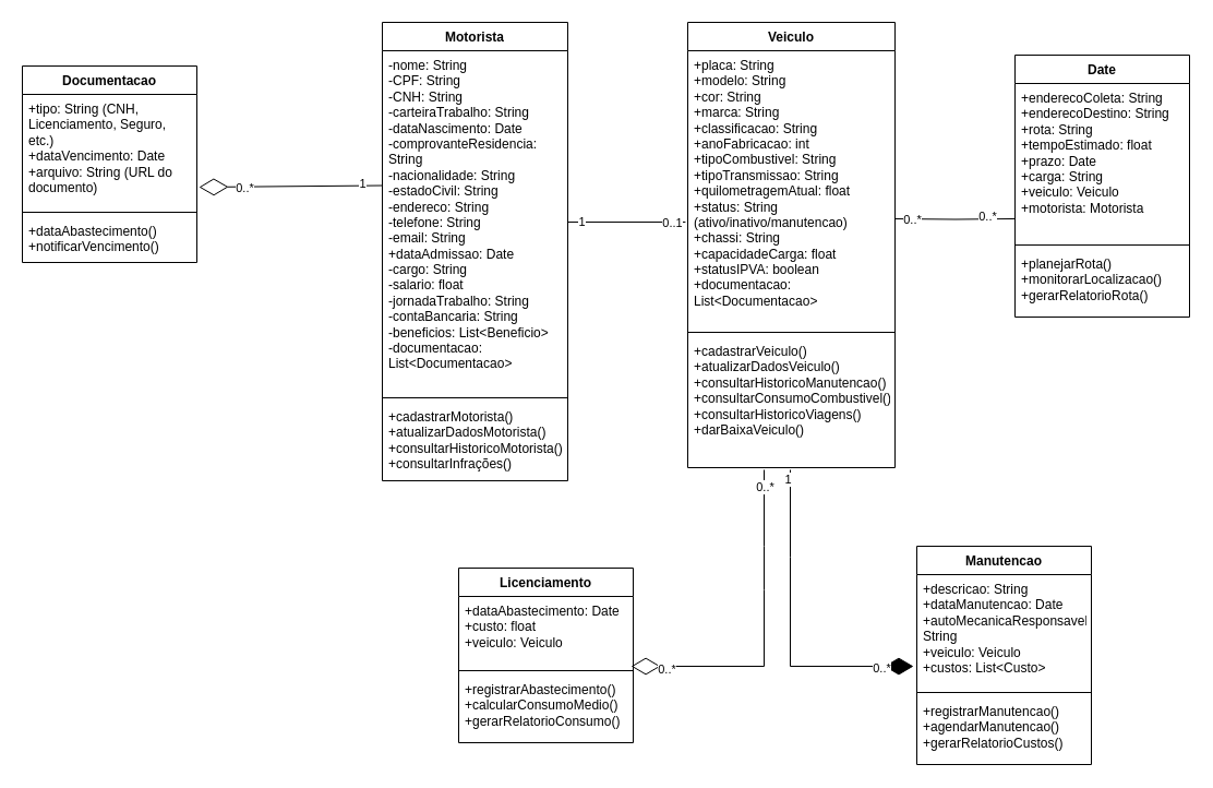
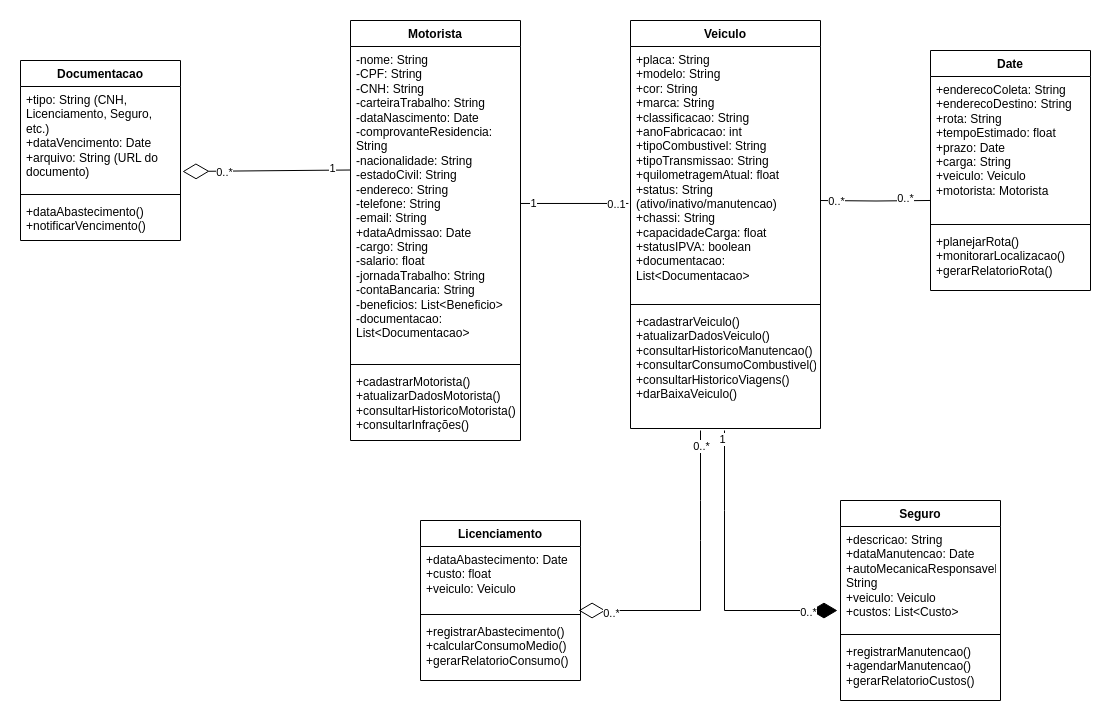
  <mxCell id="0" />
  <mxCell id="1" parent="0" />
  <mxCell id="2" value="Veiculo" style="swimlane;fontStyle=1;align=center;verticalAlign=top;childLayout=stackLayout;horizontal=1;startSize=26;horizontalStack=0;resizeParent=1;resizeParentMax=0;resizeLast=0;collapsible=1;marginBottom=0;whiteSpace=wrap;html=1;" parent="1" vertex="1"><mxGeometry x="630" y="20" width="190" height="408" as="geometry" /></mxCell>
  <mxCell id="3" value="&lt;div&gt;+placa: String&lt;/div&gt;&lt;div&gt;+modelo: String&lt;/div&gt;&lt;div&gt;+cor: String&lt;/div&gt;&lt;div&gt;+marca: String&lt;/div&gt;&lt;div&gt;+classificacao: String&lt;/div&gt;&lt;div&gt;+anoFabricacao: int&lt;/div&gt;&lt;div&gt;+tipoCombustivel: String&lt;/div&gt;&lt;div&gt;+tipoTransmissao: String&lt;/div&gt;&lt;div&gt;+quilometragemAtual: float&lt;/div&gt;&lt;div&gt;+status: String (ativo/inativo/manutencao)&lt;/div&gt;&lt;div&gt;+chassi: String&lt;/div&gt;&lt;div&gt;+capacidadeCarga: float&lt;/div&gt;&lt;div&gt;+statusIPVA: boolean&lt;/div&gt;&lt;div&gt;+documentacao: List&amp;lt;Documentacao&amp;gt;&lt;/div&gt;&lt;div&gt;&lt;br&gt;&lt;/div&gt;" style="text;strokeColor=none;fillColor=none;align=left;verticalAlign=top;spacingLeft=4;spacingRight=4;overflow=hidden;rotatable=0;points=[[0,0.5],[1,0.5]];portConstraint=eastwest;whiteSpace=wrap;html=1;" parent="2" vertex="1"><mxGeometry y="26" width="190" height="254" as="geometry" /></mxCell>
  <mxCell id="4" value="" style="line;strokeWidth=1;fillColor=none;align=left;verticalAlign=middle;spacingTop=-1;spacingLeft=3;spacingRight=3;rotatable=0;labelPosition=right;points=[];portConstraint=eastwest;strokeColor=inherit;" parent="2" vertex="1"><mxGeometry y="280" width="190" height="8" as="geometry" /></mxCell>
  <mxCell id="5" value="&lt;div&gt;+cadastrarVeiculo()&lt;/div&gt;&lt;div&gt;+atualizarDadosVeiculo()&lt;/div&gt;&lt;div&gt;+consultarHistoricoManutencao()&lt;/div&gt;&lt;div&gt;+consultarConsumoCombustivel()&lt;/div&gt;&lt;div&gt;+consultarHistoricoViagens()&lt;/div&gt;&lt;div&gt;+darBaixaVeiculo()&lt;/div&gt;" style="text;strokeColor=none;fillColor=none;align=left;verticalAlign=top;spacingLeft=4;spacingRight=4;overflow=hidden;rotatable=0;points=[[0,0.5],[1,0.5]];portConstraint=eastwest;whiteSpace=wrap;html=1;" parent="2" vertex="1"><mxGeometry y="288" width="190" height="120" as="geometry" /></mxCell>
  <mxCell id="6" value="Motorista" style="swimlane;fontStyle=1;align=center;verticalAlign=top;childLayout=stackLayout;horizontal=1;startSize=26;horizontalStack=0;resizeParent=1;resizeParentMax=0;resizeLast=0;collapsible=1;marginBottom=0;whiteSpace=wrap;html=1;" parent="1" vertex="1"><mxGeometry x="350" y="20" width="170" height="420" as="geometry" /></mxCell>
  <mxCell id="7" value="&lt;div&gt;-nome: String&lt;/div&gt;&lt;div&gt;-CPF: String&lt;/div&gt;&lt;div&gt;-CNH: String&lt;/div&gt;&lt;div&gt;-carteiraTrabalho: String&lt;/div&gt;&lt;div&gt;-dataNascimento: Date&lt;/div&gt;&lt;div&gt;-comprovanteResidencia: String&lt;/div&gt;&lt;div&gt;-nacionalidade: String&lt;/div&gt;&lt;div&gt;-estadoCivil: String&lt;/div&gt;&lt;div&gt;-endereco: String&lt;/div&gt;&lt;div&gt;-telefone: String&lt;/div&gt;&lt;div&gt;-email: String&lt;/div&gt;&lt;div&gt;+dataAdmissao: Date&lt;/div&gt;&lt;div&gt;-cargo: String&lt;/div&gt;&lt;div&gt;-salario: float&lt;/div&gt;&lt;div&gt;-jornadaTrabalho: String&lt;/div&gt;&lt;div&gt;-contaBancaria: String&lt;/div&gt;&lt;div&gt;-beneficios: List&amp;lt;Beneficio&amp;gt;&lt;/div&gt;&lt;div&gt;-documentacao: List&amp;lt;Documentacao&amp;gt;&lt;/div&gt;" style="text;strokeColor=none;fillColor=none;align=left;verticalAlign=top;spacingLeft=4;spacingRight=4;overflow=hidden;rotatable=0;points=[[0,0.5],[1,0.5]];portConstraint=eastwest;whiteSpace=wrap;html=1;" parent="6" vertex="1"><mxGeometry y="26" width="170" height="314" as="geometry" /></mxCell>
  <mxCell id="8" value="" style="line;strokeWidth=1;fillColor=none;align=left;verticalAlign=middle;spacingTop=-1;spacingLeft=3;spacingRight=3;rotatable=0;labelPosition=right;points=[];portConstraint=eastwest;strokeColor=inherit;" parent="6" vertex="1"><mxGeometry y="340" width="170" height="8" as="geometry" /></mxCell>
  <mxCell id="9" value="&lt;div&gt;+cadastrarMotorista()&lt;/div&gt;&lt;div&gt;+atualizarDadosMotorista()&lt;/div&gt;&lt;div&gt;+consultarHistoricoMotorista()&lt;/div&gt;&lt;div&gt;+consultarInfrações()&lt;/div&gt;" style="text;strokeColor=none;fillColor=none;align=left;verticalAlign=top;spacingLeft=4;spacingRight=4;overflow=hidden;rotatable=0;points=[[0,0.5],[1,0.5]];portConstraint=eastwest;whiteSpace=wrap;html=1;" parent="6" vertex="1"><mxGeometry y="348" width="170" height="72" as="geometry" /></mxCell>
  <mxCell id="10" value="Date" style="swimlane;fontStyle=1;align=center;verticalAlign=top;childLayout=stackLayout;horizontal=1;startSize=26;horizontalStack=0;resizeParent=1;resizeParentMax=0;resizeLast=0;collapsible=1;marginBottom=0;whiteSpace=wrap;html=1;" parent="1" vertex="1"><mxGeometry x="930" y="50" width="160" height="240" as="geometry" /></mxCell>
  <mxCell id="11" value="&lt;div&gt;+enderecoColeta: String&lt;/div&gt;&lt;div&gt;+enderecoDestino: String&lt;/div&gt;&lt;div&gt;+rota: String&lt;/div&gt;&lt;div&gt;+tempoEstimado: float&lt;/div&gt;&lt;div&gt;+prazo: Date&lt;/div&gt;&lt;div&gt;+carga: String&lt;/div&gt;&lt;div&gt;+veiculo: Veiculo&lt;/div&gt;&lt;div&gt;+motorista: Motorista&lt;/div&gt;" style="text;strokeColor=none;fillColor=none;align=left;verticalAlign=top;spacingLeft=4;spacingRight=4;overflow=hidden;rotatable=0;points=[[0,0.5],[1,0.5]];portConstraint=eastwest;whiteSpace=wrap;html=1;" parent="10" vertex="1"><mxGeometry y="26" width="160" height="144" as="geometry" /></mxCell>
  <mxCell id="12" value="" style="line;strokeWidth=1;fillColor=none;align=left;verticalAlign=middle;spacingTop=-1;spacingLeft=3;spacingRight=3;rotatable=0;labelPosition=right;points=[];portConstraint=eastwest;strokeColor=inherit;" parent="10" vertex="1"><mxGeometry y="170" width="160" height="8" as="geometry" /></mxCell>
  <mxCell id="13" value="&lt;div&gt;+planejarRota()&lt;/div&gt;&lt;div&gt;+monitorarLocalizacao()&lt;/div&gt;&lt;div&gt;+gerarRelatorioRota()&lt;/div&gt;&lt;div&gt;&lt;br&gt;&lt;/div&gt;" style="text;strokeColor=none;fillColor=none;align=left;verticalAlign=top;spacingLeft=4;spacingRight=4;overflow=hidden;rotatable=0;points=[[0,0.5],[1,0.5]];portConstraint=eastwest;whiteSpace=wrap;html=1;" parent="10" vertex="1"><mxGeometry y="178" width="160" height="62" as="geometry" /></mxCell>
- <mxCell id="14" value="Manutencao" style="swimlane;fontStyle=1;align=center;verticalAlign=top;childLayout=stackLayout;horizontal=1;startSize=26;horizontalStack=0;resizeParent=1;resizeParentMax=0;resizeLast=0;collapsible=1;marginBottom=0;whiteSpace=wrap;html=1;" parent="1" vertex="1"><mxGeometry x="840" y="500" width="160" height="200" as="geometry" /></mxCell>
+ <mxCell id="14" value="Seguro" style="swimlane;fontStyle=1;align=center;verticalAlign=top;childLayout=stackLayout;horizontal=1;startSize=26;horizontalStack=0;resizeParent=1;resizeParentMax=0;resizeLast=0;collapsible=1;marginBottom=0;whiteSpace=wrap;html=1;" parent="1" vertex="1"><mxGeometry x="840" y="500" width="160" height="200" as="geometry" /></mxCell>
  <mxCell id="15" value="&lt;div&gt;+descricao: String&lt;/div&gt;&lt;div&gt;+dataManutencao: Date&lt;/div&gt;&lt;div&gt;+autoMecanicaResponsavel: String&lt;/div&gt;&lt;div&gt;+veiculo: Veiculo&lt;/div&gt;&lt;div&gt;+custos: List&amp;lt;Custo&amp;gt;&lt;/div&gt;" style="text;strokeColor=none;fillColor=none;align=left;verticalAlign=top;spacingLeft=4;spacingRight=4;overflow=hidden;rotatable=0;points=[[0,0.5],[1,0.5]];portConstraint=eastwest;whiteSpace=wrap;html=1;" parent="14" vertex="1"><mxGeometry y="26" width="160" height="104" as="geometry" /></mxCell>
  <mxCell id="16" value="" style="line;strokeWidth=1;fillColor=none;align=left;verticalAlign=middle;spacingTop=-1;spacingLeft=3;spacingRight=3;rotatable=0;labelPosition=right;points=[];portConstraint=eastwest;strokeColor=inherit;" parent="14" vertex="1"><mxGeometry y="130" width="160" height="8" as="geometry" /></mxCell>
  <mxCell id="17" value="&lt;div&gt;+registrarManutencao()&lt;/div&gt;&lt;div&gt;+agendarManutencao()&lt;/div&gt;&lt;div&gt;+gerarRelatorioCustos()&lt;/div&gt;&lt;div&gt;&lt;br&gt;&lt;/div&gt;" style="text;strokeColor=none;fillColor=none;align=left;verticalAlign=top;spacingLeft=4;spacingRight=4;overflow=hidden;rotatable=0;points=[[0,0.5],[1,0.5]];portConstraint=eastwest;whiteSpace=wrap;html=1;" parent="14" vertex="1"><mxGeometry y="138" width="160" height="62" as="geometry" /></mxCell>
  <mxCell id="18" value="Licenciamento" style="swimlane;fontStyle=1;align=center;verticalAlign=top;childLayout=stackLayout;horizontal=1;startSize=26;horizontalStack=0;resizeParent=1;resizeParentMax=0;resizeLast=0;collapsible=1;marginBottom=0;whiteSpace=wrap;html=1;" parent="1" vertex="1"><mxGeometry x="420" y="520" width="160" height="160" as="geometry" /></mxCell>
  <mxCell id="19" value="&lt;div&gt;+dataAbastecimento: Date&lt;/div&gt;&lt;div&gt;+custo: float&lt;/div&gt;&lt;div&gt;+veiculo: Veiculo&lt;/div&gt;" style="text;strokeColor=none;fillColor=none;align=left;verticalAlign=top;spacingLeft=4;spacingRight=4;overflow=hidden;rotatable=0;points=[[0,0.5],[1,0.5]];portConstraint=eastwest;whiteSpace=wrap;html=1;" parent="18" vertex="1"><mxGeometry y="26" width="160" height="64" as="geometry" /></mxCell>
  <mxCell id="20" value="" style="line;strokeWidth=1;fillColor=none;align=left;verticalAlign=middle;spacingTop=-1;spacingLeft=3;spacingRight=3;rotatable=0;labelPosition=right;points=[];portConstraint=eastwest;strokeColor=inherit;" parent="18" vertex="1"><mxGeometry y="90" width="160" height="8" as="geometry" /></mxCell>
  <mxCell id="21" value="&lt;div&gt;+registrarAbastecimento()&lt;/div&gt;&lt;div&gt;+calcularConsumoMedio()&lt;/div&gt;&lt;div&gt;+gerarRelatorioConsumo()&lt;/div&gt;" style="text;strokeColor=none;fillColor=none;align=left;verticalAlign=top;spacingLeft=4;spacingRight=4;overflow=hidden;rotatable=0;points=[[0,0.5],[1,0.5]];portConstraint=eastwest;whiteSpace=wrap;html=1;" parent="18" vertex="1"><mxGeometry y="98" width="160" height="62" as="geometry" /></mxCell>
  <mxCell id="22" value="Documentacao" style="swimlane;fontStyle=1;align=center;verticalAlign=top;childLayout=stackLayout;horizontal=1;startSize=26;horizontalStack=0;resizeParent=1;resizeParentMax=0;resizeLast=0;collapsible=1;marginBottom=0;whiteSpace=wrap;html=1;" parent="1" vertex="1"><mxGeometry x="20" y="60" width="160" height="180" as="geometry" /></mxCell>
  <mxCell id="23" value="&lt;div&gt;+tipo: String (CNH, Licenciamento, Seguro, etc.)&lt;/div&gt;&lt;div&gt;+dataVencimento: Date&lt;/div&gt;&lt;div&gt;+arquivo: String (URL do documento)&lt;/div&gt;" style="text;strokeColor=none;fillColor=none;align=left;verticalAlign=top;spacingLeft=4;spacingRight=4;overflow=hidden;rotatable=0;points=[[0,0.5],[1,0.5]];portConstraint=eastwest;whiteSpace=wrap;html=1;" parent="22" vertex="1"><mxGeometry y="26" width="160" height="104" as="geometry" /></mxCell>
  <mxCell id="24" value="" style="line;strokeWidth=1;fillColor=none;align=left;verticalAlign=middle;spacingTop=-1;spacingLeft=3;spacingRight=3;rotatable=0;labelPosition=right;points=[];portConstraint=eastwest;strokeColor=inherit;" parent="22" vertex="1"><mxGeometry y="130" width="160" height="8" as="geometry" /></mxCell>
  <mxCell id="25" value="&lt;div&gt;+dataAbastecimento()&lt;/div&gt;&lt;div&gt;+notificarVencimento()&lt;/div&gt;" style="text;strokeColor=none;fillColor=none;align=left;verticalAlign=top;spacingLeft=4;spacingRight=4;overflow=hidden;rotatable=0;points=[[0,0.5],[1,0.5]];portConstraint=eastwest;whiteSpace=wrap;html=1;" parent="22" vertex="1"><mxGeometry y="138" width="160" height="42" as="geometry" /></mxCell>
  <mxCell id="26" value="" style="endArrow=diamondThin;endFill=1;endSize=24;html=1;rounded=0;entryX=-0.019;entryY=0.808;entryDx=0;entryDy=0;entryPerimeter=0;" parent="1" target="15" edge="1"><mxGeometry width="160" relative="1" as="geometry"><mxPoint x="724" y="430" as="sourcePoint" /><mxPoint x="290" y="498.05" as="targetPoint" /><Array as="points"><mxPoint x="724" y="510" /><mxPoint x="724" y="610" /></Array></mxGeometry></mxCell>
  <mxCell id="27" value="1" style="edgeLabel;html=1;align=center;verticalAlign=middle;resizable=0;points=[];" parent="26" vertex="1" connectable="0"><mxGeometry x="-0.946" y="-3" relative="1" as="geometry"><mxPoint as="offset" /></mxGeometry></mxCell>
  <mxCell id="28" value="0..*" style="edgeLabel;html=1;align=center;verticalAlign=middle;resizable=0;points=[];" parent="26" vertex="1" connectable="0"><mxGeometry x="0.882" y="-1" relative="1" as="geometry"><mxPoint x="-12" as="offset" /></mxGeometry></mxCell>
  <mxCell id="29" value="" style="endArrow=diamondThin;endFill=0;endSize=24;html=1;rounded=0;entryX=0.988;entryY=1;entryDx=0;entryDy=0;entryPerimeter=0;" parent="1" target="19" edge="1"><mxGeometry width="160" relative="1" as="geometry"><mxPoint x="700" y="430" as="sourcePoint" /><mxPoint x="350" y="680" as="targetPoint" /><Array as="points"><mxPoint x="700" y="500" /><mxPoint x="700" y="540" /><mxPoint x="700" y="610" /></Array></mxGeometry></mxCell>
  <mxCell id="30" value="0..*" style="edgeLabel;html=1;align=center;verticalAlign=middle;resizable=0;points=[];" parent="29" vertex="1" connectable="0"><mxGeometry x="-0.963" relative="1" as="geometry"><mxPoint y="9" as="offset" /></mxGeometry></mxCell>
  <mxCell id="31" value="0..*" style="edgeLabel;html=1;align=center;verticalAlign=middle;resizable=0;points=[];" parent="29" vertex="1" connectable="0"><mxGeometry x="0.876" y="2" relative="1" as="geometry"><mxPoint x="13" as="offset" /></mxGeometry></mxCell>
  <mxCell id="32" style="edgeStyle=orthogonalEdgeStyle;rounded=0;orthogonalLoop=1;jettySize=auto;html=1;exitX=1;exitY=0.5;exitDx=0;exitDy=0;entryX=0;entryY=0.861;entryDx=0;entryDy=0;entryPerimeter=0;endArrow=none;endFill=0;" parent="1" target="11" edge="1"><mxGeometry relative="1" as="geometry"><mxPoint x="820" y="200" as="sourcePoint" /><mxPoint x="920" y="200" as="targetPoint" /></mxGeometry></mxCell>
  <mxCell id="33" value="0..*" style="edgeLabel;html=1;align=center;verticalAlign=middle;resizable=0;points=[];" parent="32" vertex="1" connectable="0"><mxGeometry x="0.547" y="2" relative="1" as="geometry"><mxPoint as="offset" /></mxGeometry></mxCell>
  <mxCell id="34" value="0..*" style="edgeLabel;html=1;align=center;verticalAlign=middle;resizable=0;points=[];" parent="32" vertex="1" connectable="0"><mxGeometry x="-0.71" relative="1" as="geometry"><mxPoint as="offset" /></mxGeometry></mxCell>
  <mxCell id="35" style="edgeStyle=orthogonalEdgeStyle;rounded=0;orthogonalLoop=1;jettySize=auto;html=1;entryX=-0.011;entryY=0.618;entryDx=0;entryDy=0;entryPerimeter=0;endArrow=none;endFill=0;" parent="1" source="7" target="3" edge="1"><mxGeometry relative="1" as="geometry" /></mxCell>
  <mxCell id="36" value="1" style="edgeLabel;html=1;align=center;verticalAlign=middle;resizable=0;points=[];" parent="35" vertex="1" connectable="0"><mxGeometry x="-0.778" relative="1" as="geometry"><mxPoint as="offset" /></mxGeometry></mxCell>
  <mxCell id="37" value="0..1" style="edgeLabel;html=1;align=center;verticalAlign=middle;resizable=0;points=[];" parent="35" vertex="1" connectable="0"><mxGeometry x="0.761" y="-1" relative="1" as="geometry"><mxPoint as="offset" /></mxGeometry></mxCell>
  <mxCell id="38" value="" style="endArrow=diamondThin;endFill=0;endSize=24;html=1;rounded=0;" parent="1" edge="1"><mxGeometry width="160" relative="1" as="geometry"><mxPoint x="350" y="169.5" as="sourcePoint" /><mxPoint x="182" y="171" as="targetPoint" /><Array as="points" /></mxGeometry></mxCell>
  <mxCell id="39" value="1" style="edgeLabel;html=1;align=center;verticalAlign=middle;resizable=0;points=[];" parent="38" vertex="1" connectable="0"><mxGeometry x="-0.786" y="-2" relative="1" as="geometry"><mxPoint as="offset" /></mxGeometry></mxCell>
  <mxCell id="40" value="0..*" style="edgeLabel;html=1;align=center;verticalAlign=middle;resizable=0;points=[];" parent="38" vertex="1" connectable="0"><mxGeometry x="0.512" y="1" relative="1" as="geometry"><mxPoint as="offset" /></mxGeometry></mxCell>
